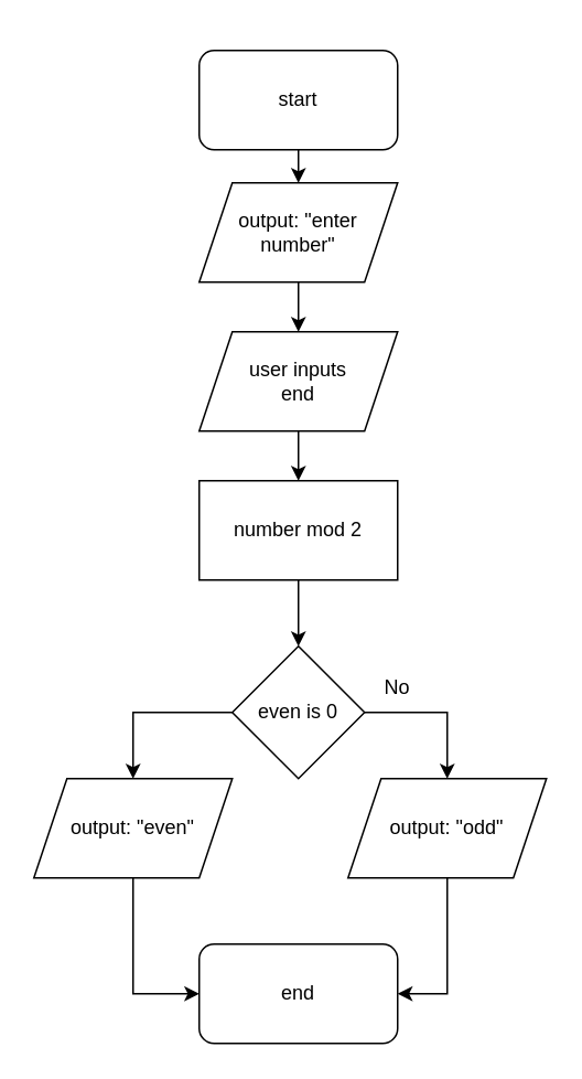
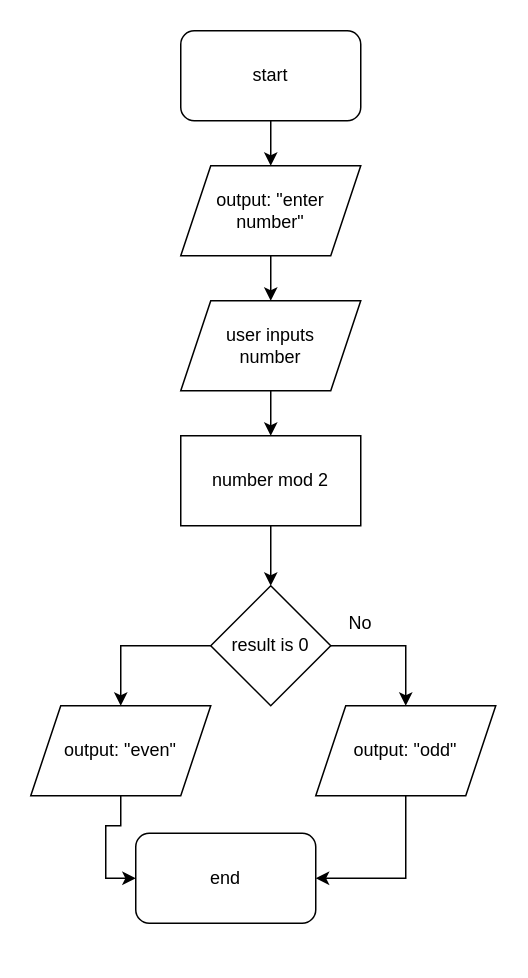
  <mxCell id="0" />
  <mxCell id="1" parent="0" />
  <mxCell id="2" style="edgeStyle=orthogonalEdgeStyle;rounded=0;orthogonalLoop=1;jettySize=auto;html=1;exitX=0.5;exitY=1;exitDx=0;exitDy=0;entryX=0.5;entryY=0;entryDx=0;entryDy=0;" parent="1" source="3" target="5" edge="1"><mxGeometry relative="1" as="geometry" /></mxCell>
- <mxCell id="3" value="start" style="rounded=1;whiteSpace=wrap;html=1;" parent="1" vertex="1"><mxGeometry x="120" y="30" width="120" height="60" as="geometry" /></mxCell>
+ <mxCell id="3" value="start" style="rounded=1;whiteSpace=wrap;html=1;" parent="1" vertex="1"><mxGeometry x="120" y="20" width="120" height="60" as="geometry" /></mxCell>
  <mxCell id="4" style="edgeStyle=orthogonalEdgeStyle;rounded=0;orthogonalLoop=1;jettySize=auto;html=1;exitX=0.5;exitY=1;exitDx=0;exitDy=0;entryX=0.5;entryY=0;entryDx=0;entryDy=0;" parent="1" source="5" target="7" edge="1"><mxGeometry relative="1" as="geometry" /></mxCell>
  <mxCell id="5" value="output: &quot;enter number&quot;" style="shape=parallelogram;perimeter=parallelogramPerimeter;whiteSpace=wrap;html=1;fixedSize=1;" parent="1" vertex="1"><mxGeometry x="120" y="110" width="120" height="60" as="geometry" /></mxCell>
  <mxCell id="6" style="edgeStyle=orthogonalEdgeStyle;rounded=0;orthogonalLoop=1;jettySize=auto;html=1;exitX=0.5;exitY=1;exitDx=0;exitDy=0;entryX=0.5;entryY=0;entryDx=0;entryDy=0;" parent="1" source="7" target="9" edge="1"><mxGeometry relative="1" as="geometry" /></mxCell>
- <mxCell id="7" value="user inputs&lt;br&gt;end" style="shape=parallelogram;perimeter=parallelogramPerimeter;whiteSpace=wrap;html=1;fixedSize=1;" parent="1" vertex="1"><mxGeometry x="120" y="200" width="120" height="60" as="geometry" /></mxCell>
+ <mxCell id="7" value="user inputs&lt;br&gt;number" style="shape=parallelogram;perimeter=parallelogramPerimeter;whiteSpace=wrap;html=1;fixedSize=1;" parent="1" vertex="1"><mxGeometry x="120" y="200" width="120" height="60" as="geometry" /></mxCell>
  <mxCell id="8" style="edgeStyle=orthogonalEdgeStyle;rounded=0;orthogonalLoop=1;jettySize=auto;html=1;exitX=0.5;exitY=1;exitDx=0;exitDy=0;entryX=0.5;entryY=0;entryDx=0;entryDy=0;" parent="1" source="9" target="12" edge="1"><mxGeometry relative="1" as="geometry" /></mxCell>
  <mxCell id="9" value="number mod 2" style="rounded=0;whiteSpace=wrap;html=1;" parent="1" vertex="1"><mxGeometry x="120" y="290" width="120" height="60" as="geometry" /></mxCell>
  <mxCell id="10" style="edgeStyle=orthogonalEdgeStyle;rounded=0;orthogonalLoop=1;jettySize=auto;html=1;exitX=0;exitY=0.5;exitDx=0;exitDy=0;" parent="1" source="12" target="14" edge="1"><mxGeometry relative="1" as="geometry" /></mxCell>
  <mxCell id="11" style="edgeStyle=orthogonalEdgeStyle;rounded=0;orthogonalLoop=1;jettySize=auto;html=1;exitX=1;exitY=0.5;exitDx=0;exitDy=0;entryX=0.5;entryY=0;entryDx=0;entryDy=0;" parent="1" source="12" target="16" edge="1"><mxGeometry relative="1" as="geometry" /></mxCell>
- <mxCell id="12" value="even is 0" style="rhombus;whiteSpace=wrap;html=1;" parent="1" vertex="1"><mxGeometry x="140" y="390" width="80" height="80" as="geometry" /></mxCell>
+ <mxCell id="12" value="result is 0" style="rhombus;whiteSpace=wrap;html=1;" parent="1" vertex="1"><mxGeometry x="140" y="390" width="80" height="80" as="geometry" /></mxCell>
  <mxCell id="13" style="edgeStyle=orthogonalEdgeStyle;rounded=0;orthogonalLoop=1;jettySize=auto;html=1;exitX=0.5;exitY=1;exitDx=0;exitDy=0;entryX=0;entryY=0.5;entryDx=0;entryDy=0;" parent="1" source="14" target="17" edge="1"><mxGeometry relative="1" as="geometry" /></mxCell>
  <mxCell id="14" value="output: &quot;even&quot;" style="shape=parallelogram;perimeter=parallelogramPerimeter;whiteSpace=wrap;html=1;fixedSize=1;" parent="1" vertex="1"><mxGeometry x="20" y="470" width="120" height="60" as="geometry" /></mxCell>
  <mxCell id="15" style="edgeStyle=orthogonalEdgeStyle;rounded=0;orthogonalLoop=1;jettySize=auto;html=1;exitX=0.5;exitY=1;exitDx=0;exitDy=0;entryX=1;entryY=0.5;entryDx=0;entryDy=0;" parent="1" source="16" target="17" edge="1"><mxGeometry relative="1" as="geometry" /></mxCell>
  <mxCell id="16" value="output: &quot;odd&quot;" style="shape=parallelogram;perimeter=parallelogramPerimeter;whiteSpace=wrap;html=1;fixedSize=1;" parent="1" vertex="1"><mxGeometry x="210" y="470" width="120" height="60" as="geometry" /></mxCell>
- <mxCell id="17" value="end" style="rounded=1;whiteSpace=wrap;html=1;" parent="1" vertex="1"><mxGeometry x="120" y="570" width="120" height="60" as="geometry" /></mxCell>
+ <mxCell id="17" value="end" style="rounded=1;whiteSpace=wrap;html=1;" parent="1" vertex="1"><mxGeometry x="90" y="555" width="120" height="60" as="geometry" /></mxCell>
  <mxCell id="18" value="No" style="text;html=1;strokeColor=none;fillColor=none;align=center;verticalAlign=middle;whiteSpace=wrap;rounded=0;" vertex="1" parent="1"><mxGeometry x="210" y="400" width="60" height="30" as="geometry" /></mxCell>
